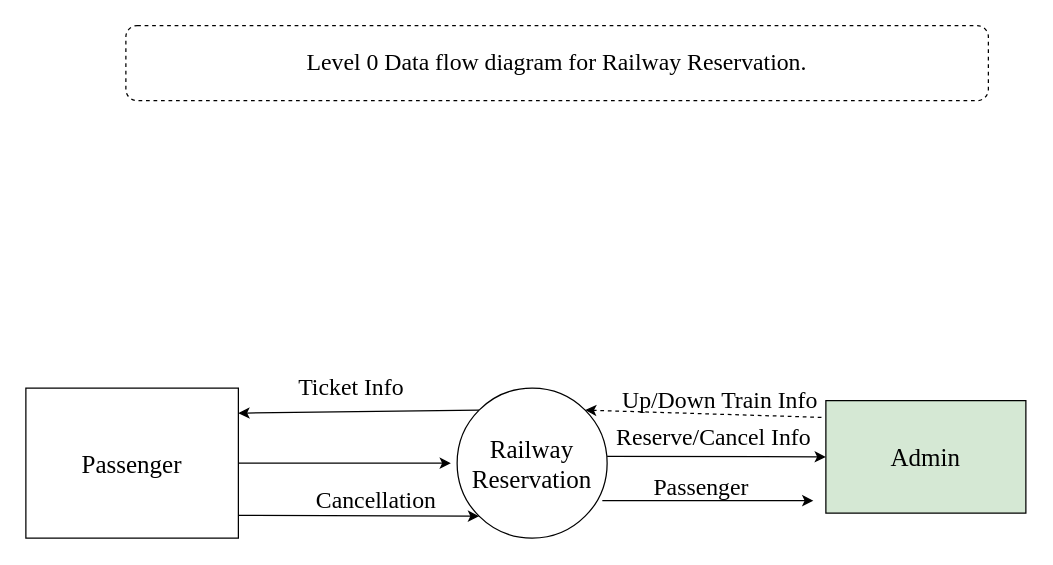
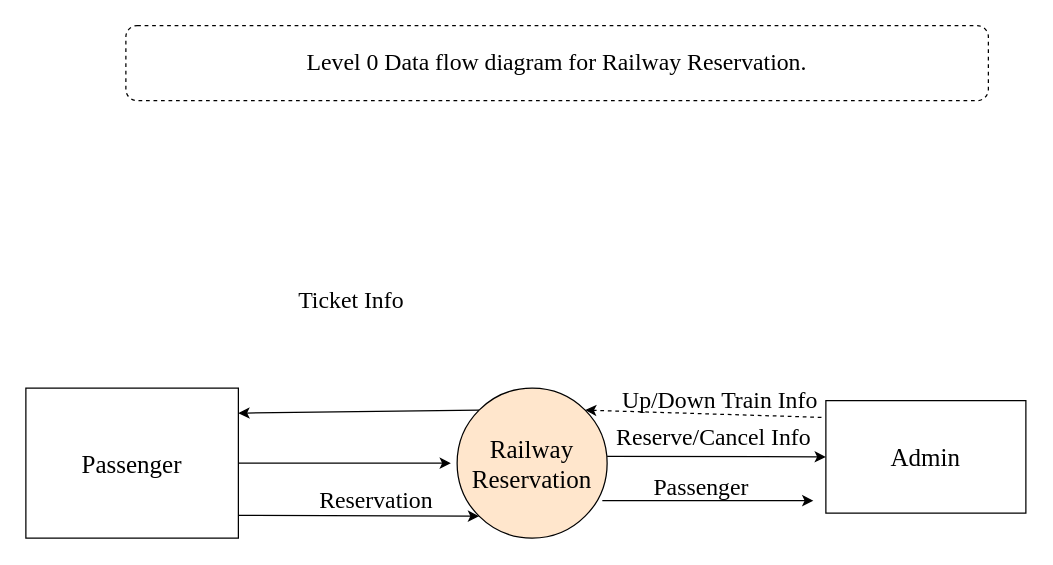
  <mxCell id="0" />
  <mxCell id="1" parent="0" />
  <mxCell id="2" value="&lt;font style=&quot;font-size: 20px;&quot;&gt;Pa&lt;/font&gt;&lt;font style=&quot;font-size: 20px;&quot;&gt;ssenger&lt;/font&gt;" style="rounded=0;whiteSpace=wrap;html=1;fontFamily=Garamond;" vertex="1" parent="1"><mxGeometry x="20" y="310" width="170" height="120" as="geometry" /></mxCell>
  <mxCell id="3" value="" style="endArrow=classic;html=1;rounded=0;fontFamily=Garamond;fontSize=20;exitX=1;exitY=0.5;exitDx=0;exitDy=0;" edge="1" parent="1" source="2"><mxGeometry relative="1" as="geometry"><mxPoint x="190" y="364.5" as="sourcePoint" /><mxPoint x="360" y="370" as="targetPoint" /><Array as="points"><mxPoint x="280" y="370" /></Array><mxPoint as="offset" /></mxGeometry></mxCell>
  <mxCell id="4" value="" style="endArrow=classic;html=1;rounded=0;fontFamily=Garamond;fontSize=20;entryX=0;entryY=1;entryDx=0;entryDy=0;exitX=1;exitY=0.848;exitDx=0;exitDy=0;exitPerimeter=0;" edge="1" parent="1" source="2" target="6"><mxGeometry relative="1" as="geometry"><mxPoint x="190" y="400" as="sourcePoint" /><mxPoint x="340" y="400" as="targetPoint" /><Array as="points" /></mxGeometry></mxCell>
  <mxCell id="5" value="" style="endArrow=classic;html=1;rounded=0;fontFamily=Garamond;fontSize=20;exitX=0;exitY=0;exitDx=0;exitDy=0;" edge="1" parent="1" source="6"><mxGeometry relative="1" as="geometry"><mxPoint x="340" y="330" as="sourcePoint" /><mxPoint x="190" y="330" as="targetPoint" /></mxGeometry></mxCell>
- <mxCell id="6" value="Railway&lt;br&gt;Reservation" style="ellipse;whiteSpace=wrap;html=1;aspect=fixed;fontFamily=Garamond;fontSize=20;" vertex="1" parent="1"><mxGeometry x="365" y="310" width="120" height="120" as="geometry" /></mxCell>
- <mxCell id="7" value="Admin" style="rounded=0;whiteSpace=wrap;html=1;fontFamily=Garamond;fontSize=20;fillColor=#d5e8d4;" vertex="1" parent="1"><mxGeometry x="660" y="320" width="160" height="90" as="geometry" /></mxCell>
+ <mxCell id="6" value="Railway&lt;br&gt;Reservation" style="ellipse;whiteSpace=wrap;html=1;aspect=fixed;fontFamily=Garamond;fontSize=20;fillColor=#ffe6cc;" vertex="1" parent="1"><mxGeometry x="365" y="310" width="120" height="120" as="geometry" /></mxCell>
+ <mxCell id="7" value="Admin" style="rounded=0;whiteSpace=wrap;html=1;fontFamily=Garamond;fontSize=20;" vertex="1" parent="1"><mxGeometry x="660" y="320" width="160" height="90" as="geometry" /></mxCell>
  <mxCell id="8" value="Level 0 Data flow diagram for Railway Reservation." style="rounded=1;whiteSpace=wrap;html=1;fontFamily=Garamond;fontSize=19;dashed=1;" vertex="1" parent="1"><mxGeometry x="100" width="690" height="60" as="geometry" y="20" /></mxCell>
- <mxCell id="9" value="Ticket Info" style="text;html=1;align=center;verticalAlign=middle;resizable=0;points=[];autosize=1;strokeColor=none;fillColor=none;fontSize=19;fontFamily=Garamond;" vertex="1" parent="1"><mxGeometry x="225" y="290" width="110" height="40" as="geometry" /></mxCell>
- <mxCell id="10" value="Cancellation" style="text;html=1;align=center;verticalAlign=middle;resizable=0;points=[];autosize=1;strokeColor=none;fillColor=none;fontSize=19;fontFamily=Garamond;" vertex="1" parent="1"><mxGeometry x="245" y="380" width="110" height="40" as="geometry" /></mxCell>
+ <mxCell id="9" value="Ticket Info" style="text;html=1;align=center;verticalAlign=middle;resizable=0;points=[];autosize=1;strokeColor=none;fillColor=none;fontSize=19;fontFamily=Garamond;" vertex="1" parent="1"><mxGeometry x="225" y="220" width="110" height="40" as="geometry" /></mxCell>
+ <mxCell id="10" value="Reservation" style="text;html=1;align=center;verticalAlign=middle;resizable=0;points=[];autosize=1;strokeColor=none;fillColor=none;fontSize=19;fontFamily=Garamond;" vertex="1" parent="1"><mxGeometry x="245" y="380" width="110" height="40" as="geometry" /></mxCell>
  <mxCell id="11" value="" style="endArrow=classic;html=1;rounded=0;fontFamily=Garamond;fontSize=19;exitX=0.968;exitY=0.75;exitDx=0;exitDy=0;exitPerimeter=0;" edge="1" parent="1" source="6"><mxGeometry relative="1" as="geometry"><mxPoint x="490" y="390" as="sourcePoint" /><mxPoint x="650" y="400" as="targetPoint" /></mxGeometry></mxCell>
  <mxCell id="12" value="" style="endArrow=classic;html=1;rounded=0;fontFamily=Garamond;fontSize=19;entryX=0;entryY=0.5;entryDx=0;entryDy=0;" edge="1" parent="1" target="7"><mxGeometry relative="1" as="geometry"><mxPoint x="485" y="364.5" as="sourcePoint" /><mxPoint x="585" y="364.5" as="targetPoint" /></mxGeometry></mxCell>
  <mxCell id="13" value="" style="endArrow=classic;html=1;rounded=0;fontFamily=Garamond;fontSize=19;exitX=-0.022;exitY=0.149;exitDx=0;exitDy=0;exitPerimeter=0;entryX=1;entryY=0;entryDx=0;entryDy=0;dashed=1;" edge="1" parent="1" source="7" target="6"><mxGeometry relative="1" as="geometry"><mxPoint x="520" y="340" as="sourcePoint" /><mxPoint x="480" y="210" as="targetPoint" /></mxGeometry></mxCell>
  <mxCell id="14" value="Up/Down Train Info" style="text;html=1;align=center;verticalAlign=middle;resizable=0;points=[];autosize=1;strokeColor=none;fillColor=none;fontSize=19;fontFamily=Garamond;" vertex="1" parent="1"><mxGeometry x="485" y="300" width="180" height="40" as="geometry" /></mxCell>
  <mxCell id="15" value="Reserve/Cancel Info" style="text;html=1;align=center;verticalAlign=middle;resizable=0;points=[];autosize=1;strokeColor=none;fillColor=none;fontSize=19;fontFamily=Garamond;" vertex="1" parent="1"><mxGeometry x="480" y="330" width="180" height="40" as="geometry" /></mxCell>
  <mxCell id="16" value="Passenger" style="text;html=1;align=center;verticalAlign=middle;resizable=0;points=[];autosize=1;strokeColor=none;fillColor=none;fontSize=19;fontFamily=Garamond;" vertex="1" parent="1"><mxGeometry x="510" y="370" width="100" height="40" as="geometry" /></mxCell>
